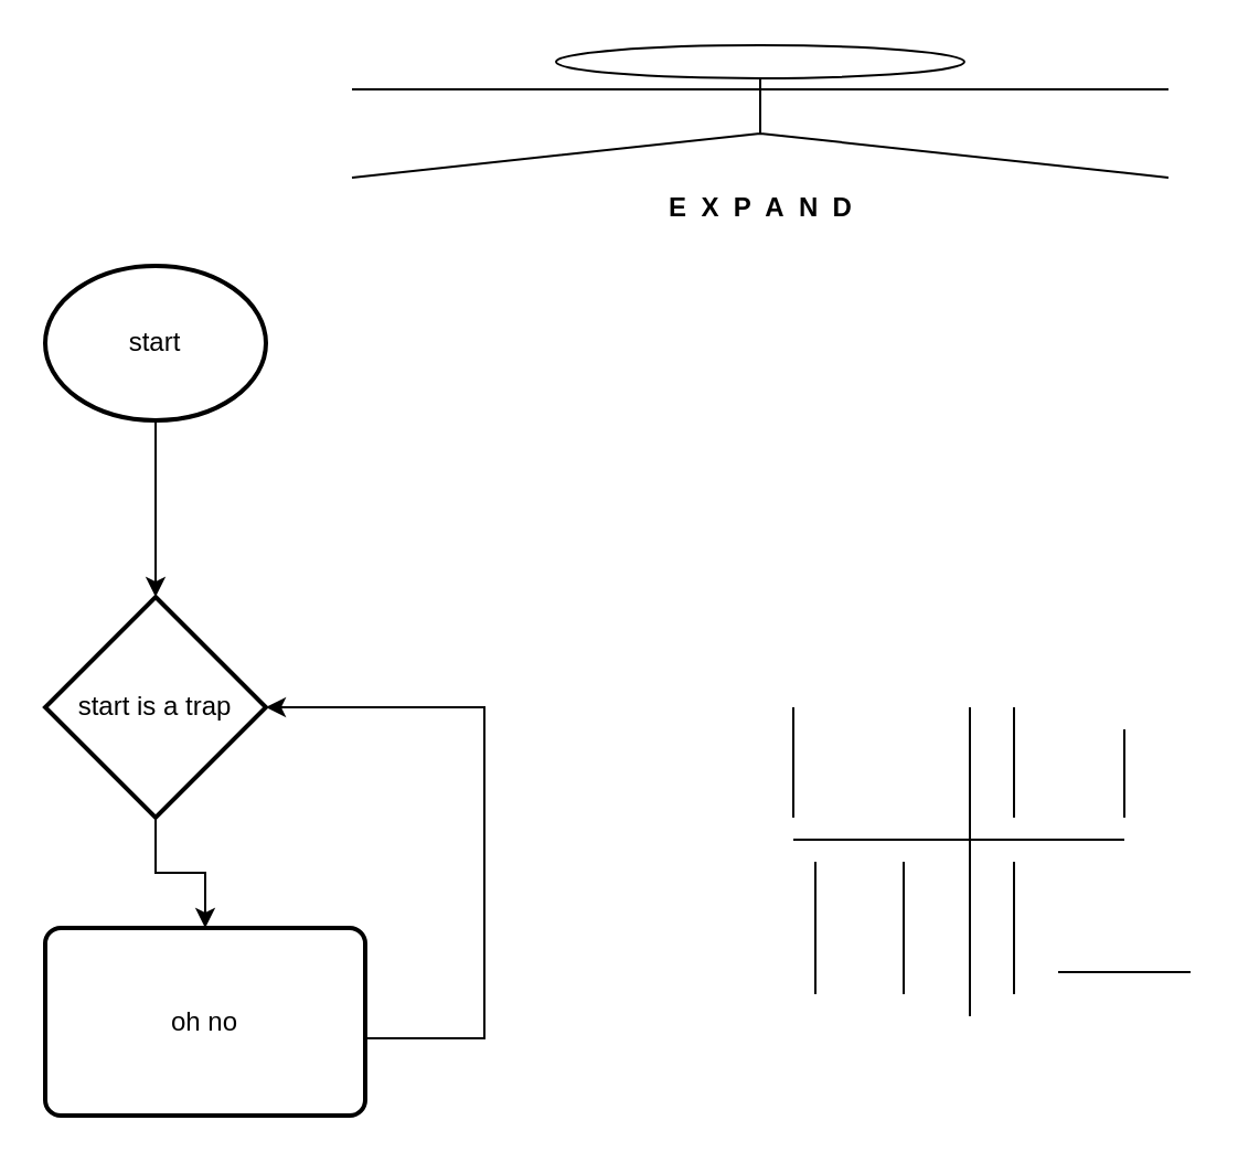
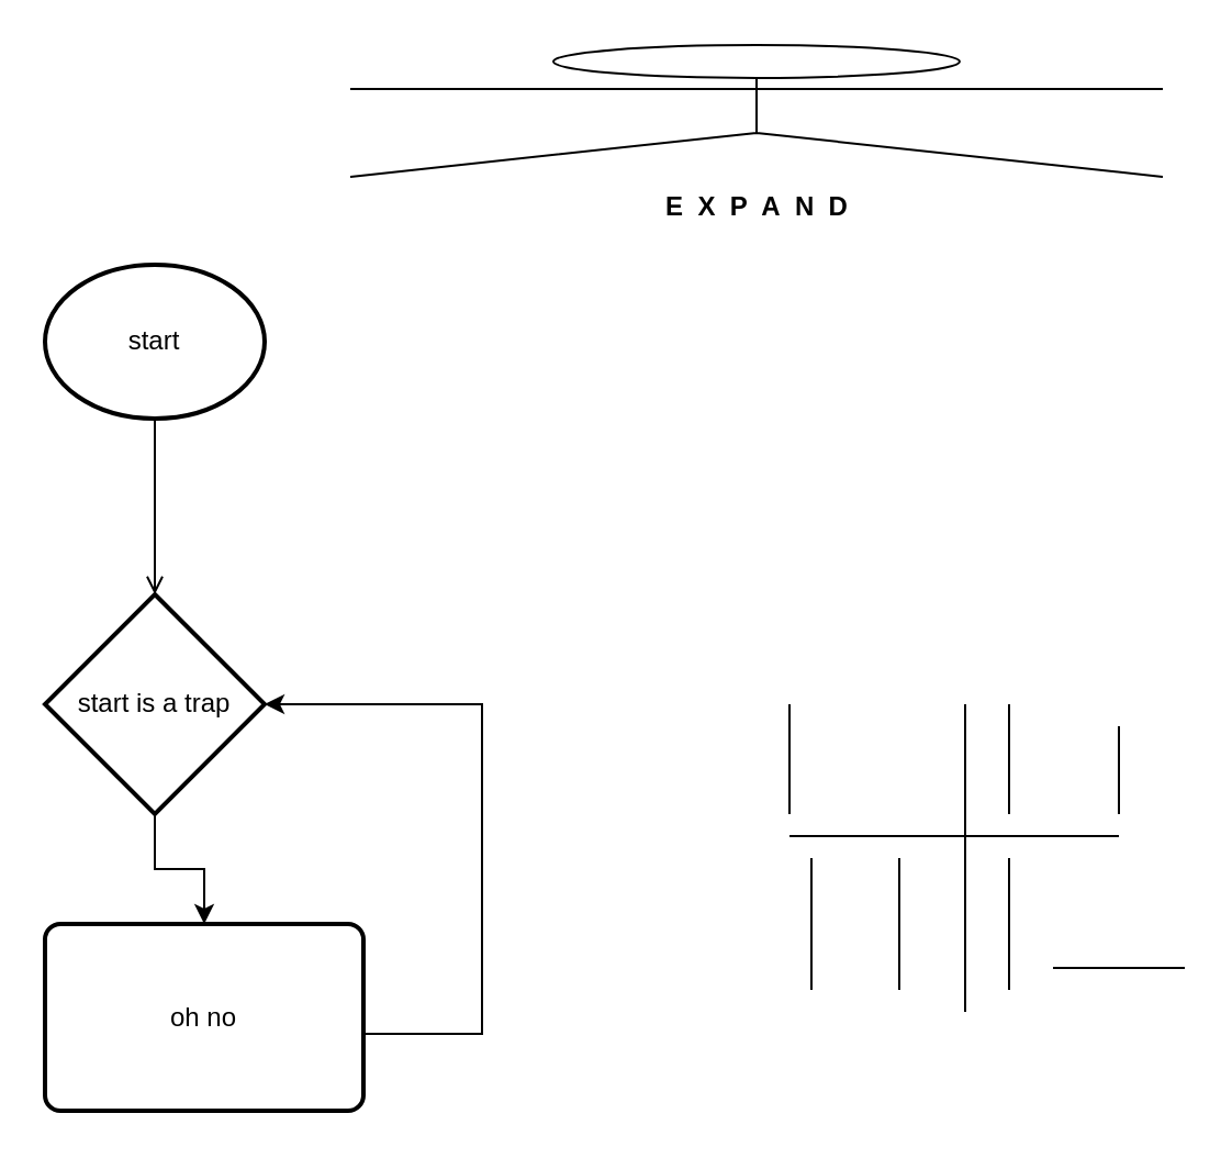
  <mxCell id="0" />
  <mxCell id="1" parent="0" />
  <mxCell id="2" value="&lt;b&gt;E&amp;nbsp; X&amp;nbsp; P&amp;nbsp; A&amp;nbsp; N&amp;nbsp; D&lt;/b&gt;" style="shape=umlActor;verticalLabelPosition=bottom;verticalAlign=top;html=1;outlineConnect=0;" vertex="1" parent="1"><mxGeometry x="159" y="20" width="370" height="60" as="geometry" /></mxCell>
- <mxCell id="3" style="edgeStyle=orthogonalEdgeStyle;rounded=0;orthogonalLoop=1;jettySize=auto;html=1;exitX=0.5;exitY=1;exitDx=0;exitDy=0;exitPerimeter=0;entryX=0.5;entryY=0;entryDx=0;entryDy=0;entryPerimeter=0;" edge="1" parent="1" source="4" target="6"><mxGeometry relative="1" as="geometry" /></mxCell>
+ <mxCell id="3" style="edgeStyle=orthogonalEdgeStyle;rounded=0;orthogonalLoop=1;jettySize=auto;html=1;exitX=0.5;exitY=1;exitDx=0;exitDy=0;exitPerimeter=0;entryX=0.5;entryY=0;entryDx=0;entryDy=0;entryPerimeter=0;endArrow=open;" edge="1" parent="1" source="4" target="6"><mxGeometry relative="1" as="geometry" /></mxCell>
  <mxCell id="4" value="start" style="strokeWidth=2;html=1;shape=mxgraph.flowchart.start_2;whiteSpace=wrap;" vertex="1" parent="1"><mxGeometry x="20" y="120" width="100" height="70" as="geometry" /></mxCell>
  <mxCell id="5" style="edgeStyle=orthogonalEdgeStyle;rounded=0;orthogonalLoop=1;jettySize=auto;html=1;exitX=0.5;exitY=1;exitDx=0;exitDy=0;exitPerimeter=0;entryX=0.5;entryY=0;entryDx=0;entryDy=0;" edge="1" parent="1" source="6" target="8"><mxGeometry relative="1" as="geometry" /></mxCell>
  <mxCell id="6" value="start is a trap" style="strokeWidth=2;html=1;shape=mxgraph.flowchart.decision;whiteSpace=wrap;" vertex="1" parent="1"><mxGeometry x="20" y="270" width="100" height="100" as="geometry" /></mxCell>
  <mxCell id="7" style="edgeStyle=orthogonalEdgeStyle;rounded=0;orthogonalLoop=1;jettySize=auto;html=1;exitX=1;exitY=0.5;exitDx=0;exitDy=0;entryX=1;entryY=0.5;entryDx=0;entryDy=0;entryPerimeter=0;" edge="1" parent="1" source="8" target="6"><mxGeometry relative="1" as="geometry"><Array as="points"><mxPoint x="219" y="470" /><mxPoint x="219" y="320" /></Array></mxGeometry></mxCell>
  <mxCell id="8" value="oh no" style="rounded=1;whiteSpace=wrap;html=1;absoluteArcSize=1;arcSize=14;strokeWidth=2;" vertex="1" parent="1"><mxGeometry x="20" y="420" width="145" height="85" as="geometry" /></mxCell>
  <mxCell id="9" value="" style="endArrow=none;html=1;" edge="1" parent="1"><mxGeometry width="50" height="50" relative="1" as="geometry"><mxPoint x="359" y="380" as="sourcePoint" /><mxPoint x="509" y="380" as="targetPoint" /></mxGeometry></mxCell>
  <mxCell id="10" value="" style="endArrow=none;html=1;" edge="1" parent="1"><mxGeometry width="50" height="50" relative="1" as="geometry"><mxPoint x="439" y="460" as="sourcePoint" /><mxPoint x="439" y="320" as="targetPoint" /></mxGeometry></mxCell>
  <mxCell id="11" value="" style="endArrow=none;html=1;" edge="1" parent="1"><mxGeometry width="50" height="50" relative="1" as="geometry"><mxPoint x="359" y="370" as="sourcePoint" /><mxPoint x="359" y="320" as="targetPoint" /></mxGeometry></mxCell>
  <mxCell id="12" value="" style="endArrow=none;html=1;" edge="1" parent="1"><mxGeometry width="50" height="50" relative="1" as="geometry"><mxPoint x="459" y="370" as="sourcePoint" /><mxPoint x="459" y="320" as="targetPoint" /><Array as="points"><mxPoint x="459" y="330" /></Array></mxGeometry></mxCell>
  <mxCell id="13" value="" style="endArrow=none;html=1;" edge="1" parent="1"><mxGeometry width="50" height="50" relative="1" as="geometry"><mxPoint x="509" y="370" as="sourcePoint" /><mxPoint x="509" y="330" as="targetPoint" /></mxGeometry></mxCell>
  <mxCell id="14" value="" style="endArrow=none;html=1;" edge="1" parent="1"><mxGeometry width="50" height="50" relative="1" as="geometry"><mxPoint x="369" y="450" as="sourcePoint" /><mxPoint x="369" y="390" as="targetPoint" /></mxGeometry></mxCell>
  <mxCell id="15" value="" style="endArrow=none;html=1;" edge="1" parent="1"><mxGeometry width="50" height="50" relative="1" as="geometry"><mxPoint x="409" y="450" as="sourcePoint" /><mxPoint x="409" y="390" as="targetPoint" /></mxGeometry></mxCell>
  <mxCell id="16" value="" style="endArrow=none;html=1;" edge="1" parent="1"><mxGeometry width="50" height="50" relative="1" as="geometry"><mxPoint x="459" y="450" as="sourcePoint" /><mxPoint x="459" y="390" as="targetPoint" /></mxGeometry></mxCell>
  <mxCell id="17" value="" style="endArrow=none;html=1;" edge="1" parent="1"><mxGeometry width="50" height="50" relative="1" as="geometry"><mxPoint x="479" y="440" as="sourcePoint" /><mxPoint x="539" y="440" as="targetPoint" /></mxGeometry></mxCell>
